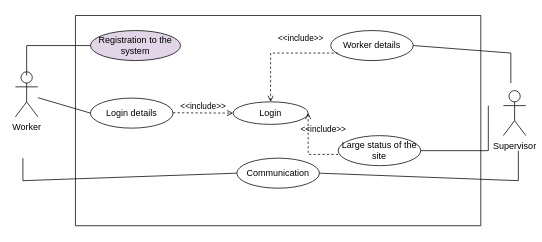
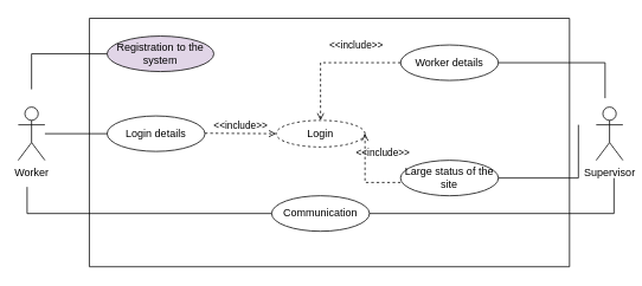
  <mxCell id="0" />
  <mxCell id="1" parent="0" />
  <mxCell id="2" value="" style="swimlane;startSize=0;" vertex="1" parent="1"><mxGeometry x="100" y="20" width="540" height="280" as="geometry" /></mxCell>
  <mxCell id="3" value="Registration to the system" style="ellipse;whiteSpace=wrap;html=1;fillColor=#e1d5e7;" vertex="1" parent="2"><mxGeometry x="20" y="20" width="120" height="40" as="geometry" /></mxCell>
  <mxCell id="4" value="Login details" style="ellipse;whiteSpace=wrap;html=1;" vertex="1" parent="2"><mxGeometry x="20" y="110" width="110" height="40" as="geometry" /></mxCell>
- <mxCell id="5" value="Login" style="ellipse;whiteSpace=wrap;html=1;" vertex="1" parent="2"><mxGeometry x="210" y="115" width="100" height="30" as="geometry" /></mxCell>
- <mxCell id="6" value="Communication" style="ellipse;whiteSpace=wrap;html=1;" vertex="1" parent="2"><mxGeometry x="215" y="190" width="110" height="40" as="geometry" /></mxCell>
- <mxCell id="7" value="Worker details" style="ellipse;whiteSpace=wrap;html=1;" vertex="1" parent="2"><mxGeometry x="340" y="20" width="110" height="40" as="geometry" /></mxCell>
+ <mxCell id="5" value="Login" style="ellipse;whiteSpace=wrap;html=1;dashed=1;" vertex="1" parent="2"><mxGeometry x="210" y="115" width="100" height="30" as="geometry" /></mxCell>
+ <mxCell id="6" value="Communication" style="ellipse;whiteSpace=wrap;html=1;" vertex="1" parent="2"><mxGeometry x="205" y="200" width="110" height="40" as="geometry" /></mxCell>
+ <mxCell id="7" value="Worker details" style="ellipse;whiteSpace=wrap;html=1;" vertex="1" parent="2"><mxGeometry x="350" y="30" width="110" height="40" as="geometry" /></mxCell>
  <mxCell id="8" value="Large status of the site" style="ellipse;whiteSpace=wrap;html=1;" vertex="1" parent="2"><mxGeometry x="350" y="160" width="110" height="40" as="geometry" /></mxCell>
  <mxCell id="9" value="&amp;lt;&amp;lt;include&amp;gt;&amp;gt;" style="edgeStyle=none;html=1;endArrow=open;verticalAlign=bottom;dashed=1;labelBackgroundColor=none;rounded=0;entryX=0.5;entryY=0;entryDx=0;entryDy=0;" edge="1" parent="2" target="5"><mxGeometry x="-0.355" y="-10" width="160" relative="1" as="geometry"><mxPoint x="350" y="50" as="sourcePoint" /><mxPoint x="230" y="49.5" as="targetPoint" /><Array as="points"><mxPoint x="260" y="50" /></Array><mxPoint as="offset" /></mxGeometry></mxCell>
  <mxCell id="10" value="&amp;lt;&amp;lt;include&amp;gt;&amp;gt;" style="edgeStyle=none;html=1;endArrow=open;verticalAlign=bottom;dashed=1;labelBackgroundColor=none;rounded=0;entryX=1;entryY=0.5;entryDx=0;entryDy=0;" edge="1" parent="2" target="5"><mxGeometry x="0.368" y="-20" width="160" relative="1" as="geometry"><mxPoint x="350" y="185" as="sourcePoint" /><mxPoint x="230" y="184.5" as="targetPoint" /><Array as="points"><mxPoint x="310" y="185" /></Array><mxPoint as="offset" /></mxGeometry></mxCell>
  <mxCell id="11" value="&amp;lt;&amp;lt;include&amp;gt;&amp;gt;" style="edgeStyle=none;html=1;endArrow=open;verticalAlign=bottom;dashed=1;labelBackgroundColor=none;rounded=0;entryX=0;entryY=0.5;entryDx=0;entryDy=0;" edge="1" parent="2" target="5"><mxGeometry width="160" relative="1" as="geometry"><mxPoint x="130" y="129.5" as="sourcePoint" /><mxPoint x="290" y="129.5" as="targetPoint" /></mxGeometry></mxCell>
  <mxCell id="12" value="" style="edgeStyle=none;html=1;endArrow=none;verticalAlign=bottom;rounded=0;" edge="1" parent="2" source="15"><mxGeometry width="160" relative="1" as="geometry"><mxPoint x="-30" y="129.5" as="sourcePoint" /><mxPoint x="20" y="130" as="targetPoint" /></mxGeometry></mxCell>
  <mxCell id="13" value="" style="edgeStyle=none;html=1;endArrow=none;verticalAlign=bottom;rounded=0;entryX=0;entryY=0.5;entryDx=0;entryDy=0;" edge="1" parent="2" target="6"><mxGeometry width="160" relative="1" as="geometry"><mxPoint x="-70" y="190" as="sourcePoint" /><mxPoint x="189" y="219.5" as="targetPoint" /><Array as="points"><mxPoint x="-70" y="220" /></Array></mxGeometry></mxCell>
  <mxCell id="14" value="" style="edgeStyle=none;html=1;endArrow=none;verticalAlign=bottom;rounded=0;exitX=1;exitY=0.5;exitDx=0;exitDy=0;" edge="1" parent="2" source="6"><mxGeometry width="160" relative="1" as="geometry"><mxPoint x="330" y="220" as="sourcePoint" /><mxPoint x="590" y="180" as="targetPoint" /><Array as="points"><mxPoint x="590" y="220" /></Array></mxGeometry></mxCell>
- <mxCell id="15" value="Worker" style="shape=umlActor;verticalLabelPosition=bottom;verticalAlign=top;html=1;" vertex="1" parent="1"><mxGeometry x="20" y="95" width="30" height="60" as="geometry" /></mxCell>
+ <mxCell id="15" value="Worker" style="shape=umlActor;verticalLabelPosition=bottom;verticalAlign=top;html=1;" vertex="1" parent="1"><mxGeometry x="20" y="120" width="30" height="60" as="geometry" /></mxCell>
  <mxCell id="16" value="Supervisor" style="shape=umlActor;verticalLabelPosition=bottom;verticalAlign=top;html=1;" vertex="1" parent="1"><mxGeometry x="670" y="120" width="30" height="60" as="geometry" /></mxCell>
  <mxCell id="17" value="" style="edgeStyle=none;html=1;endArrow=none;verticalAlign=bottom;rounded=0;entryX=0;entryY=0.5;entryDx=0;entryDy=0;" edge="1" parent="1" target="3"><mxGeometry width="160" relative="1" as="geometry"><mxPoint x="35" y="100" as="sourcePoint" /><mxPoint x="220" y="120" as="targetPoint" /><Array as="points"><mxPoint x="35" y="60" /></Array></mxGeometry></mxCell>
  <mxCell id="18" value="" style="edgeStyle=none;html=1;endArrow=none;verticalAlign=bottom;rounded=0;exitX=1;exitY=0.5;exitDx=0;exitDy=0;" edge="1" parent="1" source="7"><mxGeometry width="160" relative="1" as="geometry"><mxPoint x="597" y="70" as="sourcePoint" /><mxPoint x="680" y="110" as="targetPoint" /><Array as="points"><mxPoint x="680" y="70" /></Array></mxGeometry></mxCell>
  <mxCell id="19" value="" style="edgeStyle=none;html=1;endArrow=none;verticalAlign=bottom;rounded=0;exitX=1;exitY=0.5;exitDx=0;exitDy=0;" edge="1" parent="1" source="8"><mxGeometry width="160" relative="1" as="geometry"><mxPoint x="597" y="200" as="sourcePoint" /><mxPoint x="650" y="140" as="targetPoint" /><Array as="points"><mxPoint x="650" y="200" /></Array></mxGeometry></mxCell>
